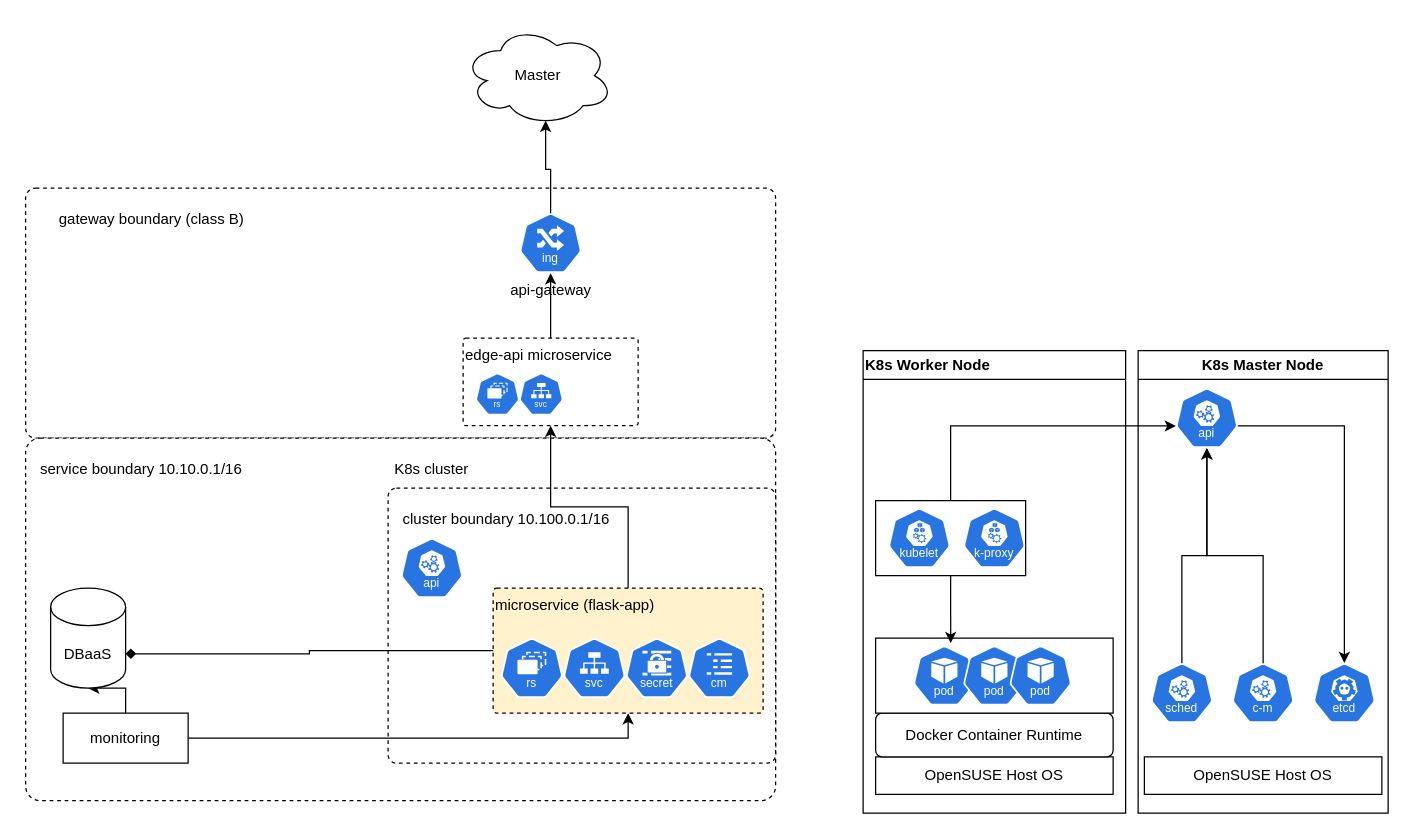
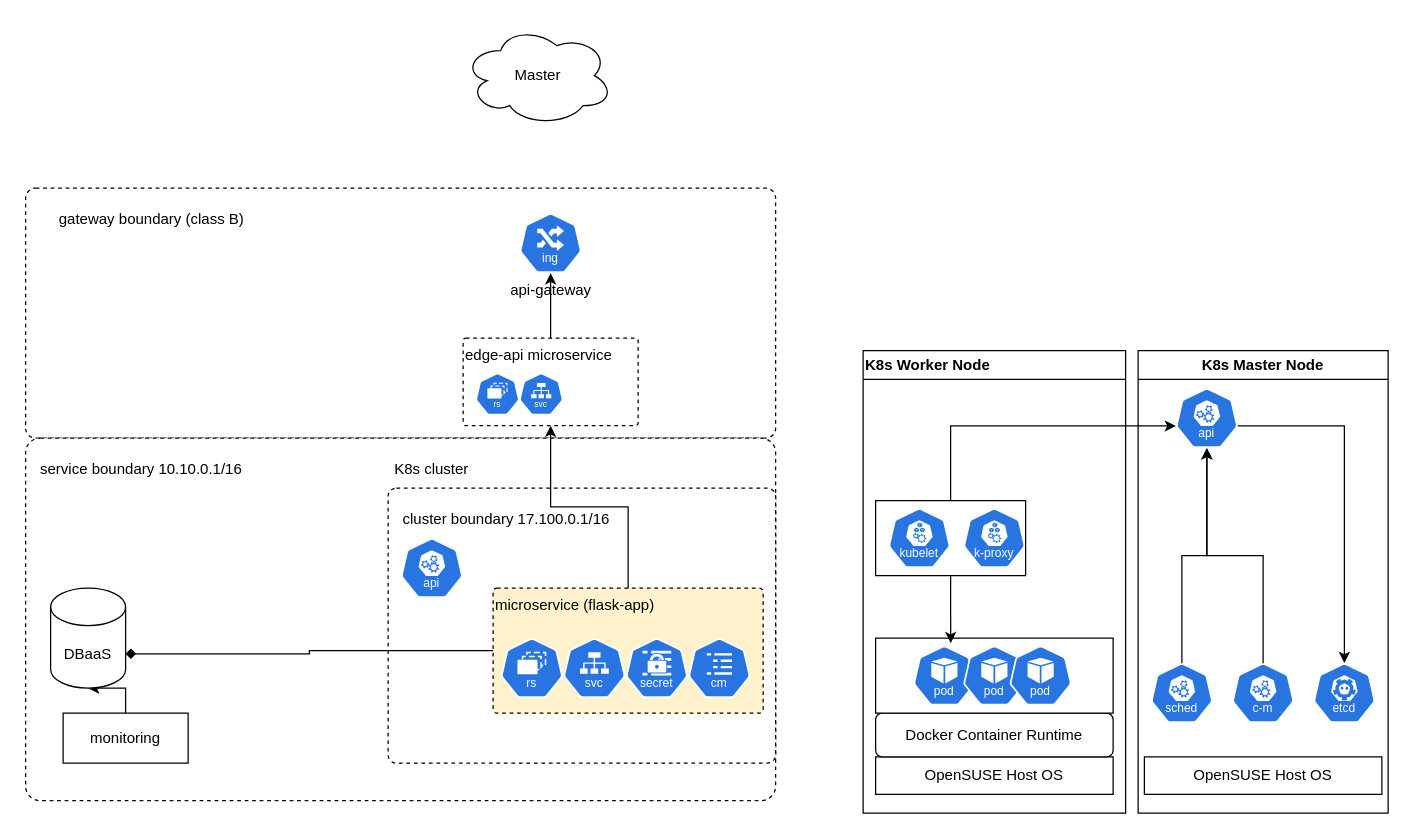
  <mxCell id="0" />
  <mxCell id="1" parent="0" />
  <mxCell id="2" value="" style="rounded=1;whiteSpace=wrap;html=1;dashed=1;arcSize=4;" vertex="1" parent="1"><mxGeometry x="20" y="150" width="600" height="200" as="geometry" /></mxCell>
  <mxCell id="3" value="" style="rounded=1;whiteSpace=wrap;html=1;dashed=1;arcSize=4;align=left;" parent="1" vertex="1"><mxGeometry x="20" y="350" width="600" height="290" as="geometry" /></mxCell>
  <mxCell id="4" value="" style="rounded=1;whiteSpace=wrap;html=1;dashed=1;arcSize=3;verticalAlign=top;align=left;" parent="1" vertex="1"><mxGeometry x="310" y="390" width="310" height="220" as="geometry" /></mxCell>
  <mxCell id="5" value="Master" style="ellipse;shape=cloud;whiteSpace=wrap;html=1;" parent="1" vertex="1"><mxGeometry x="370" y="20" width="120" height="80" as="geometry" /></mxCell>
  <mxCell id="6" style="edgeStyle=orthogonalEdgeStyle;rounded=0;orthogonalLoop=1;jettySize=auto;html=1;exitX=0.5;exitY=0;exitDx=0;exitDy=0;" edge="1" parent="1" source="8" target="11"><mxGeometry relative="1" as="geometry" /></mxCell>
- <mxCell id="7" style="edgeStyle=orthogonalEdgeStyle;rounded=0;orthogonalLoop=1;jettySize=auto;html=1;exitX=1;exitY=0.5;exitDx=0;exitDy=0;entryX=0.5;entryY=1;entryDx=0;entryDy=0;" edge="1" parent="1" source="8" target="13"><mxGeometry relative="1" as="geometry" /></mxCell>
  <mxCell id="8" value="monitoring" style="rounded=0;whiteSpace=wrap;html=1;" vertex="1" parent="1"><mxGeometry x="50" y="570" width="100" height="40" as="geometry" /></mxCell>
  <mxCell id="9" value="api-gateway" style="aspect=fixed;sketch=0;html=1;dashed=0;whitespace=wrap;verticalLabelPosition=bottom;verticalAlign=top;fillColor=#2875E2;strokeColor=#ffffff;points=[[0.005,0.63,0],[0.1,0.2,0],[0.9,0.2,0],[0.5,0,0],[0.995,0.63,0],[0.72,0.99,0],[0.5,1,0],[0.28,0.99,0]];shape=mxgraph.kubernetes.icon2;kubernetesLabel=1;prIcon=ing" vertex="1" parent="1"><mxGeometry x="415" y="170" width="50" height="48" as="geometry" /></mxCell>
  <mxCell id="10" value="" style="aspect=fixed;sketch=0;html=1;dashed=0;whitespace=wrap;verticalLabelPosition=bottom;verticalAlign=top;fillColor=#2875E2;strokeColor=#ffffff;points=[[0.005,0.63,0],[0.1,0.2,0],[0.9,0.2,0],[0.5,0,0],[0.995,0.63,0],[0.72,0.99,0],[0.5,1,0],[0.28,0.99,0]];shape=mxgraph.kubernetes.icon2;kubernetesLabel=1;prIcon=api" vertex="1" parent="1"><mxGeometry x="320" y="430" width="50" height="48" as="geometry" /></mxCell>
  <mxCell id="11" value="DBaaS" style="shape=cylinder3;whiteSpace=wrap;html=1;boundedLbl=1;backgroundOutline=1;size=15;" vertex="1" parent="1"><mxGeometry x="40" y="470" width="60" height="80" as="geometry" /></mxCell>
  <mxCell id="12" value="" style="group" vertex="1" connectable="0" parent="1"><mxGeometry x="394" y="470" width="216" height="100" as="geometry" /></mxCell>
  <mxCell id="13" value="microservice (flask-app)" style="rounded=1;whiteSpace=wrap;html=1;dashed=1;arcSize=3;verticalAlign=top;align=left;fillColor=#fff2cc;" vertex="1" parent="12"><mxGeometry width="216" height="100" as="geometry" /></mxCell>
  <mxCell id="14" value="" style="aspect=fixed;sketch=0;html=1;dashed=0;whitespace=wrap;verticalLabelPosition=bottom;verticalAlign=top;fillColor=#2875E2;strokeColor=#ffffff;points=[[0.005,0.63,0],[0.1,0.2,0],[0.9,0.2,0],[0.5,0,0],[0.995,0.63,0],[0.72,0.99,0],[0.5,1,0],[0.28,0.99,0]];shape=mxgraph.kubernetes.icon2;kubernetesLabel=1;prIcon=svc" vertex="1" parent="12"><mxGeometry x="56.001" y="40" width="50" height="48" as="geometry" /></mxCell>
  <mxCell id="15" value="" style="aspect=fixed;sketch=0;html=1;dashed=0;whitespace=wrap;verticalLabelPosition=bottom;verticalAlign=top;fillColor=#2875E2;strokeColor=#ffffff;points=[[0.005,0.63,0],[0.1,0.2,0],[0.9,0.2,0],[0.5,0,0],[0.995,0.63,0],[0.72,0.99,0],[0.5,1,0],[0.28,0.99,0]];shape=mxgraph.kubernetes.icon2;kubernetesLabel=1;prIcon=rs" vertex="1" parent="12"><mxGeometry x="5.999" y="40" width="50" height="48" as="geometry" /></mxCell>
  <mxCell id="16" value="" style="aspect=fixed;sketch=0;html=1;dashed=0;whitespace=wrap;verticalLabelPosition=bottom;verticalAlign=top;fillColor=#2875E2;strokeColor=#ffffff;points=[[0.005,0.63,0],[0.1,0.2,0],[0.9,0.2,0],[0.5,0,0],[0.995,0.63,0],[0.72,0.99,0],[0.5,1,0],[0.28,0.99,0]];shape=mxgraph.kubernetes.icon2;kubernetesLabel=1;prIcon=secret" vertex="1" parent="12"><mxGeometry x="106" y="40" width="50" height="48" as="geometry" /></mxCell>
  <mxCell id="17" value="" style="aspect=fixed;sketch=0;html=1;dashed=0;whitespace=wrap;verticalLabelPosition=bottom;verticalAlign=top;fillColor=#2875E2;strokeColor=#ffffff;points=[[0.005,0.63,0],[0.1,0.2,0],[0.9,0.2,0],[0.5,0,0],[0.995,0.63,0],[0.72,0.99,0],[0.5,1,0],[0.28,0.99,0]];shape=mxgraph.kubernetes.icon2;kubernetesLabel=1;prIcon=cm" vertex="1" parent="12"><mxGeometry x="156" y="40" width="50" height="48" as="geometry" /></mxCell>
  <mxCell id="18" style="edgeStyle=orthogonalEdgeStyle;rounded=0;orthogonalLoop=1;jettySize=auto;html=1;exitX=0;exitY=0.5;exitDx=0;exitDy=0;entryX=1;entryY=0;entryDx=0;entryDy=52.5;entryPerimeter=0;endArrow=diamond;" edge="1" parent="1" source="13" target="11"><mxGeometry relative="1" as="geometry" /></mxCell>
- <mxCell id="19" style="edgeStyle=orthogonalEdgeStyle;rounded=0;orthogonalLoop=1;jettySize=auto;html=1;exitX=0.5;exitY=0;exitDx=0;exitDy=0;exitPerimeter=0;entryX=0.55;entryY=0.95;entryDx=0;entryDy=0;entryPerimeter=0;" edge="1" parent="1" source="9" target="5"><mxGeometry relative="1" as="geometry" /></mxCell>
  <mxCell id="20" value="" style="group" vertex="1" connectable="0" parent="1"><mxGeometry x="370" y="270" width="140" height="70" as="geometry" /></mxCell>
  <mxCell id="21" value="edge-api microservice" style="rounded=1;whiteSpace=wrap;html=1;dashed=1;arcSize=3;verticalAlign=top;align=left;" vertex="1" parent="20"><mxGeometry width="140" height="70" as="geometry" /></mxCell>
  <mxCell id="22" value="" style="aspect=fixed;sketch=0;html=1;dashed=0;whitespace=wrap;verticalLabelPosition=bottom;verticalAlign=top;fillColor=#2875E2;strokeColor=#ffffff;points=[[0.005,0.63,0],[0.1,0.2,0],[0.9,0.2,0],[0.5,0,0],[0.995,0.63,0],[0.72,0.99,0],[0.5,1,0],[0.28,0.99,0]];shape=mxgraph.kubernetes.icon2;kubernetesLabel=1;prIcon=svc" vertex="1" parent="20"><mxGeometry x="45" y="28" width="35" height="33.6" as="geometry" /></mxCell>
  <mxCell id="23" value="" style="aspect=fixed;sketch=0;html=1;dashed=0;whitespace=wrap;verticalLabelPosition=bottom;verticalAlign=top;fillColor=#2875E2;strokeColor=#ffffff;points=[[0.005,0.63,0],[0.1,0.2,0],[0.9,0.2,0],[0.5,0,0],[0.995,0.63,0],[0.72,0.99,0],[0.5,1,0],[0.28,0.99,0]];shape=mxgraph.kubernetes.icon2;kubernetesLabel=1;prIcon=rs" vertex="1" parent="20"><mxGeometry x="10" y="28" width="35" height="33.6" as="geometry" /></mxCell>
  <mxCell id="24" style="edgeStyle=orthogonalEdgeStyle;rounded=0;orthogonalLoop=1;jettySize=auto;html=1;exitX=0.5;exitY=0;exitDx=0;exitDy=0;" edge="1" parent="1" source="21" target="9"><mxGeometry relative="1" as="geometry" /></mxCell>
  <mxCell id="25" style="edgeStyle=orthogonalEdgeStyle;rounded=0;orthogonalLoop=1;jettySize=auto;html=1;exitX=0.5;exitY=0;exitDx=0;exitDy=0;entryX=0.5;entryY=1;entryDx=0;entryDy=0;" edge="1" parent="1" source="13" target="21"><mxGeometry relative="1" as="geometry" /></mxCell>
  <mxCell id="26" value="service boundary 10.10.0.1/16" style="text;html=1;align=left;verticalAlign=middle;whiteSpace=wrap;rounded=0;" vertex="1" parent="1"><mxGeometry x="30" y="360" width="170" height="30" as="geometry" /></mxCell>
- <mxCell id="27" value="cluster boundary 10.100.0.1/16" style="text;html=1;align=left;verticalAlign=middle;whiteSpace=wrap;rounded=0;" vertex="1" parent="1"><mxGeometry x="320" y="400" width="180" height="30" as="geometry" /></mxCell>
+ <mxCell id="27" value="cluster boundary 17.100.0.1/16" style="text;html=1;align=left;verticalAlign=middle;whiteSpace=wrap;rounded=0;" vertex="1" parent="1"><mxGeometry x="320" y="400" width="180" height="30" as="geometry" /></mxCell>
  <mxCell id="28" value="gateway boundary (class B)" style="text;html=1;align=left;verticalAlign=middle;whiteSpace=wrap;rounded=0;" vertex="1" parent="1"><mxGeometry x="45" y="160" width="200" height="30" as="geometry" /></mxCell>
  <mxCell id="29" value="K8s Worker Node" style="swimlane;whiteSpace=wrap;html=1;align=left;" vertex="1" parent="1"><mxGeometry x="690" y="280" width="210" height="370" as="geometry" /></mxCell>
  <mxCell id="30" value="OpenSUSE Host OS" style="rounded=0;whiteSpace=wrap;html=1;" vertex="1" parent="29"><mxGeometry x="10" y="325" width="190" height="30" as="geometry" /></mxCell>
  <mxCell id="31" value="Docker Container Runtime" style="whiteSpace=wrap;html=1;rounded=1;" vertex="1" parent="29"><mxGeometry x="10" y="290" width="190" height="35" as="geometry" /></mxCell>
  <mxCell id="32" value="" style="group" vertex="1" connectable="0" parent="29"><mxGeometry x="10" y="120" width="120" height="60" as="geometry" /></mxCell>
  <mxCell id="33" value="" style="rounded=0;whiteSpace=wrap;html=1;" vertex="1" parent="32"><mxGeometry width="120" height="60" as="geometry" /></mxCell>
  <mxCell id="34" value="" style="aspect=fixed;sketch=0;html=1;dashed=0;whitespace=wrap;verticalLabelPosition=bottom;verticalAlign=top;fillColor=#2875E2;strokeColor=#ffffff;points=[[0.005,0.63,0],[0.1,0.2,0],[0.9,0.2,0],[0.5,0,0],[0.995,0.63,0],[0.72,0.99,0],[0.5,1,0],[0.28,0.99,0]];shape=mxgraph.kubernetes.icon2;kubernetesLabel=1;prIcon=kubelet" vertex="1" parent="32"><mxGeometry x="10" y="6" width="50" height="48" as="geometry" /></mxCell>
  <mxCell id="35" value="" style="aspect=fixed;sketch=0;html=1;dashed=0;whitespace=wrap;verticalLabelPosition=bottom;verticalAlign=top;fillColor=#2875E2;strokeColor=#ffffff;points=[[0.005,0.63,0],[0.1,0.2,0],[0.9,0.2,0],[0.5,0,0],[0.995,0.63,0],[0.72,0.99,0],[0.5,1,0],[0.28,0.99,0]];shape=mxgraph.kubernetes.icon2;kubernetesLabel=1;prIcon=k_proxy" vertex="1" parent="32"><mxGeometry x="70" y="6" width="50" height="48" as="geometry" /></mxCell>
  <mxCell id="36" value="" style="group" vertex="1" connectable="0" parent="29"><mxGeometry x="10" y="230" width="190" height="60" as="geometry" /></mxCell>
  <mxCell id="37" value="" style="rounded=0;whiteSpace=wrap;html=1;" vertex="1" parent="36"><mxGeometry width="190" height="60" as="geometry" /></mxCell>
  <mxCell id="38" value="" style="aspect=fixed;sketch=0;html=1;dashed=0;whitespace=wrap;verticalLabelPosition=bottom;verticalAlign=top;fillColor=#2875E2;strokeColor=#ffffff;points=[[0.005,0.63,0],[0.1,0.2,0],[0.9,0.2,0],[0.5,0,0],[0.995,0.63,0],[0.72,0.99,0],[0.5,1,0],[0.28,0.99,0]];shape=mxgraph.kubernetes.icon2;kubernetesLabel=1;prIcon=pod" vertex="1" parent="36"><mxGeometry x="30" y="6" width="50" height="48" as="geometry" /></mxCell>
  <mxCell id="39" value="" style="aspect=fixed;sketch=0;html=1;dashed=0;whitespace=wrap;verticalLabelPosition=bottom;verticalAlign=top;fillColor=#2875E2;strokeColor=#ffffff;points=[[0.005,0.63,0],[0.1,0.2,0],[0.9,0.2,0],[0.5,0,0],[0.995,0.63,0],[0.72,0.99,0],[0.5,1,0],[0.28,0.99,0]];shape=mxgraph.kubernetes.icon2;kubernetesLabel=1;prIcon=pod" vertex="1" parent="36"><mxGeometry x="69.997" y="6" width="50" height="48" as="geometry" /></mxCell>
  <mxCell id="40" value="" style="aspect=fixed;sketch=0;html=1;dashed=0;whitespace=wrap;verticalLabelPosition=bottom;verticalAlign=top;fillColor=#2875E2;strokeColor=#ffffff;points=[[0.005,0.63,0],[0.1,0.2,0],[0.9,0.2,0],[0.5,0,0],[0.995,0.63,0],[0.72,0.99,0],[0.5,1,0],[0.28,0.99,0]];shape=mxgraph.kubernetes.icon2;kubernetesLabel=1;prIcon=pod" vertex="1" parent="36"><mxGeometry x="107.003" y="6" width="50" height="48" as="geometry" /></mxCell>
  <mxCell id="41" style="edgeStyle=orthogonalEdgeStyle;rounded=0;orthogonalLoop=1;jettySize=auto;html=1;exitX=0.5;exitY=1;exitDx=0;exitDy=0;entryX=0.316;entryY=0.067;entryDx=0;entryDy=0;entryPerimeter=0;" edge="1" parent="29" source="33" target="37"><mxGeometry relative="1" as="geometry" /></mxCell>
  <mxCell id="42" value="K8s cluster" style="text;html=1;align=center;verticalAlign=middle;whiteSpace=wrap;rounded=0;" vertex="1" parent="1"><mxGeometry x="310" y="360" width="70" height="30" as="geometry" /></mxCell>
  <mxCell id="43" value="K8s Master Node" style="swimlane;whiteSpace=wrap;html=1;" vertex="1" parent="1"><mxGeometry x="910" y="280" width="200" height="370" as="geometry" /></mxCell>
  <mxCell id="44" value="OpenSUSE Host OS" style="rounded=0;whiteSpace=wrap;html=1;" vertex="1" parent="43"><mxGeometry x="5" y="325" width="190" height="30" as="geometry" /></mxCell>
  <mxCell id="45" value="" style="aspect=fixed;sketch=0;html=1;dashed=0;whitespace=wrap;verticalLabelPosition=bottom;verticalAlign=top;fillColor=#2875E2;strokeColor=#ffffff;points=[[0.005,0.63,0],[0.1,0.2,0],[0.9,0.2,0],[0.5,0,0],[0.995,0.63,0],[0.72,0.99,0],[0.5,1,0],[0.28,0.99,0]];shape=mxgraph.kubernetes.icon2;kubernetesLabel=1;prIcon=etcd" vertex="1" parent="43"><mxGeometry x="140" y="250" width="50" height="48" as="geometry" /></mxCell>
  <mxCell id="46" value="" style="aspect=fixed;sketch=0;html=1;dashed=0;whitespace=wrap;verticalLabelPosition=bottom;verticalAlign=top;fillColor=#2875E2;strokeColor=#ffffff;points=[[0.005,0.63,0],[0.1,0.2,0],[0.9,0.2,0],[0.5,0,0],[0.995,0.63,0],[0.72,0.99,0],[0.5,1,0],[0.28,0.99,0]];shape=mxgraph.kubernetes.icon2;kubernetesLabel=1;prIcon=sched" vertex="1" parent="43"><mxGeometry x="10" y="250" width="50" height="48" as="geometry" /></mxCell>
  <mxCell id="47" value="" style="aspect=fixed;sketch=0;html=1;dashed=0;whitespace=wrap;verticalLabelPosition=bottom;verticalAlign=top;fillColor=#2875E2;strokeColor=#ffffff;points=[[0.005,0.63,0],[0.1,0.2,0],[0.9,0.2,0],[0.5,0,0],[0.995,0.63,0],[0.72,0.99,0],[0.5,1,0],[0.28,0.99,0]];shape=mxgraph.kubernetes.icon2;kubernetesLabel=1;prIcon=c_m" vertex="1" parent="43"><mxGeometry x="75" y="250" width="50" height="48" as="geometry" /></mxCell>
  <mxCell id="48" value="" style="aspect=fixed;sketch=0;html=1;dashed=0;whitespace=wrap;verticalLabelPosition=bottom;verticalAlign=top;fillColor=#2875E2;strokeColor=#ffffff;points=[[0.005,0.63,0],[0.1,0.2,0],[0.9,0.2,0],[0.5,0,0],[0.995,0.63,0],[0.72,0.99,0],[0.5,1,0],[0.28,0.99,0]];shape=mxgraph.kubernetes.icon2;kubernetesLabel=1;prIcon=api" vertex="1" parent="43"><mxGeometry x="30" y="30" width="50" height="48" as="geometry" /></mxCell>
  <mxCell id="49" style="edgeStyle=orthogonalEdgeStyle;rounded=0;orthogonalLoop=1;jettySize=auto;html=1;exitX=0.5;exitY=0;exitDx=0;exitDy=0;exitPerimeter=0;entryX=0.5;entryY=1;entryDx=0;entryDy=0;entryPerimeter=0;" edge="1" parent="43" source="47" target="48"><mxGeometry relative="1" as="geometry" /></mxCell>
  <mxCell id="50" style="edgeStyle=orthogonalEdgeStyle;rounded=0;orthogonalLoop=1;jettySize=auto;html=1;exitX=0.5;exitY=0;exitDx=0;exitDy=0;exitPerimeter=0;entryX=0.5;entryY=1;entryDx=0;entryDy=0;entryPerimeter=0;" edge="1" parent="43" source="46" target="48"><mxGeometry relative="1" as="geometry" /></mxCell>
  <mxCell id="51" style="edgeStyle=orthogonalEdgeStyle;rounded=0;orthogonalLoop=1;jettySize=auto;html=1;exitX=0.995;exitY=0.63;exitDx=0;exitDy=0;exitPerimeter=0;entryX=0.5;entryY=0;entryDx=0;entryDy=0;entryPerimeter=0;" edge="1" parent="43" source="48" target="45"><mxGeometry relative="1" as="geometry" /></mxCell>
  <mxCell id="52" style="edgeStyle=orthogonalEdgeStyle;rounded=0;orthogonalLoop=1;jettySize=auto;html=1;exitX=0.5;exitY=0;exitDx=0;exitDy=0;entryX=0.005;entryY=0.63;entryDx=0;entryDy=0;entryPerimeter=0;" edge="1" parent="1" source="33" target="48"><mxGeometry relative="1" as="geometry" /></mxCell>
